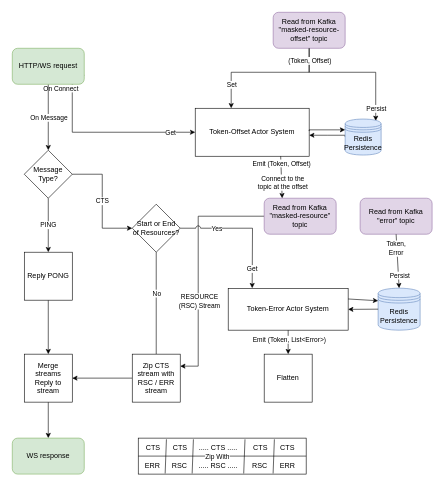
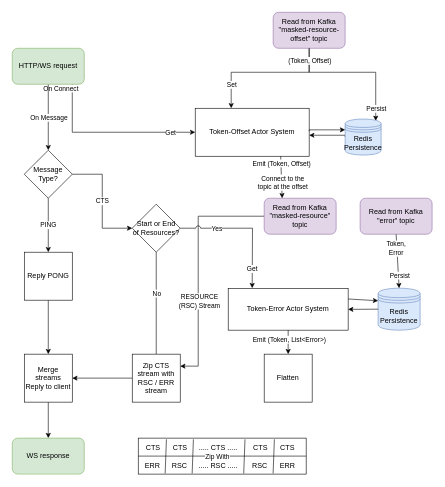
  <mxCell id="0" />
  <mxCell id="1" parent="0" />
  <mxCell id="2" value="" style="group" parent="1" vertex="1" connectable="0"><mxGeometry x="380" y="470" width="200" height="80" as="geometry" /></mxCell>
  <mxCell id="3" value="Token-Error Actor System" style="rounded=0;whiteSpace=wrap;html=1;" parent="2" vertex="1"><mxGeometry y="10.667" width="200" height="69.333" as="geometry" /></mxCell>
  <mxCell id="4" value="Token-Offset Actor System" style="rounded=0;whiteSpace=wrap;html=1;" parent="1" vertex="1"><mxGeometry x="325" y="180" width="190" height="80" as="geometry" /></mxCell>
  <mxCell id="5" style="edgeStyle=orthogonalEdgeStyle;rounded=0;orthogonalLoop=1;jettySize=auto;html=1;exitX=1;exitY=0.75;exitDx=0;exitDy=0;entryX=0;entryY=0.5;entryDx=0;entryDy=0;" parent="1" source="10" target="4" edge="1"><mxGeometry relative="1" as="geometry"><Array as="points"><mxPoint x="120" y="125" /><mxPoint x="120" y="220" /></Array><mxPoint x="300" y="220" as="targetPoint" /></mxGeometry></mxCell>
  <mxCell id="6" value="Get" style="edgeLabel;html=1;align=center;verticalAlign=middle;resizable=0;points=[];" parent="5" vertex="1" connectable="0"><mxGeometry x="0.801" relative="1" as="geometry"><mxPoint x="-10" as="offset" /></mxGeometry></mxCell>
  <mxCell id="7" value="On Connect" style="edgeLabel;html=1;align=center;verticalAlign=middle;resizable=0;points=[];" parent="5" vertex="1" connectable="0"><mxGeometry x="-0.358" y="-2" relative="1" as="geometry"><mxPoint x="-18" y="-62" as="offset" /></mxGeometry></mxCell>
  <mxCell id="8" style="edgeStyle=orthogonalEdgeStyle;rounded=0;jumpStyle=gap;jumpSize=16;orthogonalLoop=1;jettySize=auto;html=1;exitX=0.5;exitY=1;exitDx=0;exitDy=0;entryX=0.5;entryY=0;entryDx=0;entryDy=0;" parent="1" source="10" target="13" edge="1"><mxGeometry relative="1" as="geometry" /></mxCell>
  <mxCell id="9" value="On Message" style="edgeLabel;html=1;align=center;verticalAlign=middle;resizable=0;points=[];" parent="8" vertex="1" connectable="0"><mxGeometry x="-0.095" y="2" relative="1" as="geometry"><mxPoint x="-2" y="5" as="offset" /></mxGeometry></mxCell>
  <mxCell id="10" value="HTTP/WS request" style="rounded=1;whiteSpace=wrap;html=1;fillColor=#d5e8d4;strokeColor=#82b366;" parent="1" vertex="1"><mxGeometry x="20" y="80" width="120" height="60" as="geometry" /></mxCell>
  <mxCell id="11" value="PING" style="edgeStyle=orthogonalEdgeStyle;rounded=0;jumpStyle=gap;jumpSize=16;orthogonalLoop=1;jettySize=auto;html=1;exitX=0.5;exitY=1;exitDx=0;exitDy=0;" parent="1" source="13" target="15" edge="1"><mxGeometry relative="1" as="geometry" /></mxCell>
  <mxCell id="12" value="CTS" style="edgeStyle=orthogonalEdgeStyle;rounded=0;jumpStyle=gap;jumpSize=16;orthogonalLoop=1;jettySize=auto;html=1;exitX=1;exitY=0.5;exitDx=0;exitDy=0;entryX=0;entryY=0.5;entryDx=0;entryDy=0;" parent="1" source="13" target="19" edge="1"><mxGeometry relative="1" as="geometry" /></mxCell>
  <mxCell id="13" value="&lt;div&gt;Message&lt;/div&gt;&lt;div&gt;Type?&lt;br&gt;&lt;/div&gt;" style="rhombus;whiteSpace=wrap;html=1;" parent="1" vertex="1"><mxGeometry x="40" y="250" width="80" height="80" as="geometry" /></mxCell>
  <mxCell id="14" style="edgeStyle=orthogonalEdgeStyle;rounded=0;jumpStyle=arc;jumpSize=8;orthogonalLoop=1;jettySize=auto;html=1;exitX=0.5;exitY=1;exitDx=0;exitDy=0;entryX=0.5;entryY=0;entryDx=0;entryDy=0;" parent="1" source="15" target="25" edge="1"><mxGeometry relative="1" as="geometry"><mxPoint x="280" y="650" as="targetPoint" /></mxGeometry></mxCell>
  <mxCell id="15" value="Reply PONG" style="whiteSpace=wrap;html=1;aspect=fixed;" parent="1" vertex="1"><mxGeometry x="40" y="420" width="80" height="80" as="geometry" /></mxCell>
  <mxCell id="16" style="edgeStyle=orthogonalEdgeStyle;rounded=0;jumpStyle=arc;jumpSize=8;orthogonalLoop=1;jettySize=auto;html=1;exitX=0.5;exitY=1;exitDx=0;exitDy=0;entryX=0.5;entryY=0;entryDx=0;entryDy=0;" parent="1" source="25" target="24" edge="1"><mxGeometry relative="1" as="geometry" /></mxCell>
  <mxCell id="17" style="edgeStyle=orthogonalEdgeStyle;rounded=0;jumpStyle=gap;jumpSize=16;orthogonalLoop=1;jettySize=auto;html=1;exitX=0.5;exitY=1;exitDx=0;exitDy=0;entryX=0.5;entryY=0;entryDx=0;entryDy=0;endArrow=none;" parent="1" source="19" target="34" edge="1"><mxGeometry relative="1" as="geometry" /></mxCell>
  <mxCell id="18" value="No" style="edgeLabel;html=1;align=center;verticalAlign=middle;resizable=0;points=[];" parent="17" vertex="1" connectable="0"><mxGeometry x="-0.141" relative="1" as="geometry"><mxPoint y="-4.17" as="offset" /></mxGeometry></mxCell>
  <mxCell id="19" value="&lt;div&gt;Start or End&lt;/div&gt;&lt;div&gt;of Resources?&lt;br&gt;&lt;/div&gt;" style="rhombus;whiteSpace=wrap;html=1;" parent="1" vertex="1"><mxGeometry x="220" y="340" width="80" height="80" as="geometry" /></mxCell>
  <mxCell id="20" style="edgeStyle=orthogonalEdgeStyle;rounded=0;jumpStyle=gap;jumpSize=6;orthogonalLoop=1;jettySize=auto;html=1;exitX=0;exitY=0.5;exitDx=0;exitDy=0;entryX=1;entryY=0.25;entryDx=0;entryDy=0;" parent="1" source="40" target="34" edge="1"><mxGeometry relative="1" as="geometry"><Array as="points"><mxPoint x="400" y="360" /><mxPoint x="330" y="360" /><mxPoint x="330" y="680" /></Array></mxGeometry></mxCell>
  <mxCell id="21" value="RESOURCE &lt;br&gt;(RSC) Stream" style="edgeLabel;html=1;align=center;verticalAlign=middle;resizable=0;points=[];" parent="20" vertex="1" connectable="0"><mxGeometry x="0.287" y="1" relative="1" as="geometry"><mxPoint as="offset" /></mxGeometry></mxCell>
  <mxCell id="22" value="Get" style="edgeStyle=orthogonalEdgeStyle;rounded=0;jumpStyle=arc;jumpSize=8;orthogonalLoop=1;jettySize=auto;html=1;exitX=1;exitY=0.5;exitDx=0;exitDy=0;" parent="1" source="19" edge="1"><mxGeometry x="0.714" relative="1" as="geometry"><mxPoint as="offset" /><mxPoint x="420" y="480" as="targetPoint" /></mxGeometry></mxCell>
  <mxCell id="23" value="Yes" style="edgeLabel;html=1;align=center;verticalAlign=middle;resizable=0;points=[];" parent="22" vertex="1" connectable="0"><mxGeometry x="-0.404" y="1" relative="1" as="geometry"><mxPoint x="-6" y="1" as="offset" /></mxGeometry></mxCell>
  <mxCell id="24" value="WS response" style="rounded=1;whiteSpace=wrap;html=1;fillColor=#d5e8d4;strokeColor=#82b366;" parent="1" vertex="1"><mxGeometry x="20" y="730" width="120" height="60" as="geometry" /></mxCell>
- <mxCell id="25" value="&lt;div&gt;Merge streams&lt;/div&gt;&lt;div&gt;Reply to stream&lt;br&gt;&lt;/div&gt;" style="rounded=0;whiteSpace=wrap;html=1;" parent="1" vertex="1"><mxGeometry x="40" y="590" width="80" height="80" as="geometry" /></mxCell>
+ <mxCell id="25" value="&lt;div&gt;Merge streams&lt;/div&gt;&lt;div&gt;Reply to client&lt;br&gt;&lt;/div&gt;" style="rounded=0;whiteSpace=wrap;html=1;" parent="1" vertex="1"><mxGeometry x="40" y="590" width="80" height="80" as="geometry" /></mxCell>
  <mxCell id="26" value="&lt;div&gt;&lt;span&gt;Read from Kafka &quot;masked-resource-offset&quot; topic&lt;/span&gt;&lt;br&gt;&lt;/div&gt;" style="rounded=1;whiteSpace=wrap;html=1;fillColor=#e1d5e7;strokeColor=#9673a6;" parent="1" vertex="1"><mxGeometry x="455" y="20" width="120" height="60" as="geometry" /></mxCell>
  <mxCell id="27" style="edgeStyle=orthogonalEdgeStyle;rounded=0;orthogonalLoop=1;jettySize=auto;html=1;exitX=0.5;exitY=1;exitDx=0;exitDy=0;jumpStyle=none;" parent="1" source="26" edge="1"><mxGeometry relative="1" as="geometry"><Array as="points"><mxPoint x="515" y="120" /><mxPoint x="385" y="120" /></Array><mxPoint x="385" y="180" as="targetPoint" /></mxGeometry></mxCell>
  <mxCell id="28" value="Set" style="edgeLabel;html=1;align=center;verticalAlign=middle;resizable=0;points=[];" parent="27" vertex="1" connectable="0"><mxGeometry x="0.367" y="-1" relative="1" as="geometry"><mxPoint x="-13" y="21" as="offset" /></mxGeometry></mxCell>
  <mxCell id="29" style="edgeStyle=orthogonalEdgeStyle;rounded=0;orthogonalLoop=1;jettySize=auto;html=1;exitX=0.5;exitY=1;exitDx=0;exitDy=0;entryX=0.85;entryY=0.05;entryDx=0;entryDy=0;entryPerimeter=0;" parent="1" source="26" target="36" edge="1"><mxGeometry relative="1" as="geometry"><Array as="points"><mxPoint x="515" y="120" /><mxPoint x="626" y="120" /></Array><mxPoint x="615" y="160" as="targetPoint" /></mxGeometry></mxCell>
  <mxCell id="30" value="(Token, Offset)" style="edgeLabel;html=1;align=center;verticalAlign=middle;resizable=0;points=[];" parent="29" vertex="1" connectable="0"><mxGeometry x="-0.83" relative="1" as="geometry"><mxPoint as="offset" /></mxGeometry></mxCell>
  <mxCell id="31" value="Persist" style="edgeLabel;html=1;align=center;verticalAlign=middle;resizable=0;points=[];" parent="29" vertex="1" connectable="0"><mxGeometry x="0.816" relative="1" as="geometry"><mxPoint as="offset" /></mxGeometry></mxCell>
  <mxCell id="32" value="" style="edgeStyle=orthogonalEdgeStyle;rounded=0;jumpStyle=arc;jumpSize=8;orthogonalLoop=1;jettySize=auto;html=1;exitX=0;exitY=0.5;exitDx=0;exitDy=0;entryX=1;entryY=0.5;entryDx=0;entryDy=0;" parent="1" source="34" target="25" edge="1"><mxGeometry x="-0.874" relative="1" as="geometry"><mxPoint as="offset" /></mxGeometry></mxCell>
  <mxCell id="33" value="Flatten" style="whiteSpace=wrap;html=1;aspect=fixed;" parent="1" vertex="1"><mxGeometry x="440" y="590" width="80" height="80" as="geometry" /></mxCell>
  <mxCell id="34" value="&lt;font style=&quot;font-size: 12px&quot;&gt;Zip CTS stream with RSC / ERR stream&lt;/font&gt;" style="whiteSpace=wrap;html=1;aspect=fixed;" parent="1" vertex="1"><mxGeometry x="220" y="590" width="80" height="80" as="geometry" /></mxCell>
  <mxCell id="35" style="edgeStyle=orthogonalEdgeStyle;rounded=0;jumpStyle=none;orthogonalLoop=1;jettySize=auto;html=1;exitX=0;exitY=0.5;exitDx=0;exitDy=0;entryX=0.998;entryY=0.304;entryDx=0;entryDy=0;entryPerimeter=0;" parent="1" edge="1"><mxGeometry x="335" y="208" as="geometry"><mxPoint x="575" y="228" as="sourcePoint" /><mxPoint x="515" y="225" as="targetPoint" /><Array as="points"><mxPoint x="575" y="225" /><mxPoint x="545" y="225" /></Array></mxGeometry></mxCell>
  <mxCell id="36" value="&lt;div&gt;Redis&lt;/div&gt;&lt;div&gt;Persistence&lt;br&gt;&lt;/div&gt;" style="shape=datastore;whiteSpace=wrap;html=1;fillColor=#dae8fc;strokeColor=#6c8ebf;" parent="1" vertex="1"><mxGeometry x="575" y="198" width="60" height="60" as="geometry" /></mxCell>
  <mxCell id="37" style="edgeStyle=orthogonalEdgeStyle;rounded=0;jumpStyle=none;orthogonalLoop=1;jettySize=auto;html=1;exitX=1;exitY=0.25;exitDx=0;exitDy=0;entryX=0;entryY=0.3;entryDx=0;entryDy=0;" parent="1" target="36" edge="1"><mxGeometry x="335" y="208" as="geometry"><Array as="points"><mxPoint x="515" y="216" /></Array><mxPoint x="515" y="218" as="sourcePoint" /></mxGeometry></mxCell>
  <mxCell id="38" value="Redis Persistence" style="shape=datastore;whiteSpace=wrap;html=1;fillColor=#dae8fc;strokeColor=#6c8ebf;" parent="1" vertex="1"><mxGeometry x="630" y="480" width="70" height="70" as="geometry" /></mxCell>
  <mxCell id="39" value="&lt;div&gt;&lt;span&gt;Read from Kafka &quot;error&quot; topic&lt;/span&gt;&lt;br&gt;&lt;/div&gt;" style="rounded=1;whiteSpace=wrap;html=1;fillColor=#e1d5e7;strokeColor=#9673a6;" parent="1" vertex="1"><mxGeometry x="600" y="330" width="120" height="60" as="geometry" /></mxCell>
  <mxCell id="40" value="&lt;div&gt;Read from Kafka&lt;/div&gt;&lt;div&gt;&quot;masked-resource&quot; topic&lt;br&gt;&lt;/div&gt;" style="rounded=1;whiteSpace=wrap;html=1;fillColor=#e1d5e7;strokeColor=#9673a6;" parent="1" vertex="1"><mxGeometry x="440" y="330" width="120" height="60" as="geometry" /></mxCell>
  <mxCell id="41" value="" style="endArrow=classic;html=1;exitX=0.75;exitY=1;exitDx=0;exitDy=0;entryX=0.25;entryY=0;entryDx=0;entryDy=0;" parent="1" source="4" target="40" edge="1"><mxGeometry width="50" height="50" relative="1" as="geometry"><mxPoint x="400" y="450" as="sourcePoint" /><mxPoint x="450" y="400" as="targetPoint" /></mxGeometry></mxCell>
  <mxCell id="42" value="Emit (Token, Offset)" style="edgeLabel;html=1;align=center;verticalAlign=middle;resizable=0;points=[];" parent="41" vertex="1" connectable="0"><mxGeometry x="-0.171" relative="1" as="geometry"><mxPoint y="-17" as="offset" /></mxGeometry></mxCell>
  <mxCell id="43" value="Connect to the &lt;br&gt;topic at the offset" style="edgeLabel;html=1;align=center;verticalAlign=middle;resizable=0;points=[];" parent="41" vertex="1" connectable="0"><mxGeometry x="0.088" y="2" relative="1" as="geometry"><mxPoint y="6" as="offset" /></mxGeometry></mxCell>
  <mxCell id="44" value="" style="endArrow=classic;html=1;exitX=0.5;exitY=1;exitDx=0;exitDy=0;entryX=0.5;entryY=0;entryDx=0;entryDy=0;" parent="1" source="39" target="38" edge="1"><mxGeometry width="50" height="50" relative="1" as="geometry"><mxPoint x="400" y="360" as="sourcePoint" /><mxPoint x="450" y="310" as="targetPoint" /></mxGeometry></mxCell>
  <mxCell id="45" value="Token,&lt;br&gt;Error" style="edgeLabel;html=1;align=center;verticalAlign=middle;resizable=0;points=[];" parent="44" vertex="1" connectable="0"><mxGeometry x="-0.5" y="-2" relative="1" as="geometry"><mxPoint as="offset" /></mxGeometry></mxCell>
  <mxCell id="46" value="Persist" style="edgeLabel;html=1;align=center;verticalAlign=middle;resizable=0;points=[];" parent="44" vertex="1" connectable="0"><mxGeometry x="0.54" y="2" relative="1" as="geometry"><mxPoint as="offset" /></mxGeometry></mxCell>
  <mxCell id="47" value="" style="endArrow=classic;html=1;exitX=0;exitY=0.5;exitDx=0;exitDy=0;entryX=1;entryY=0.5;entryDx=0;entryDy=0;" parent="1" source="38" target="3" edge="1"><mxGeometry width="50" height="50" relative="1" as="geometry"><mxPoint x="400" y="360" as="sourcePoint" /><mxPoint x="450" y="310" as="targetPoint" /></mxGeometry></mxCell>
  <mxCell id="48" value="" style="endArrow=classic;html=1;exitX=1;exitY=0.25;exitDx=0;exitDy=0;entryX=0;entryY=0.3;entryDx=0;entryDy=0;" parent="1" source="3" target="38" edge="1"><mxGeometry width="50" height="50" relative="1" as="geometry"><mxPoint x="400" y="360" as="sourcePoint" /><mxPoint x="450" y="310" as="targetPoint" /></mxGeometry></mxCell>
  <mxCell id="49" value="" style="endArrow=classic;html=1;exitX=0.5;exitY=1;exitDx=0;exitDy=0;entryX=0.5;entryY=0;entryDx=0;entryDy=0;" parent="1" source="3" target="33" edge="1"><mxGeometry width="50" height="50" relative="1" as="geometry"><mxPoint x="400" y="550" as="sourcePoint" /><mxPoint x="450" y="500" as="targetPoint" /></mxGeometry></mxCell>
  <mxCell id="50" value="Emit (Token, List&amp;lt;Error&amp;gt;)" style="edgeLabel;html=1;align=center;verticalAlign=middle;resizable=0;points=[];" parent="49" vertex="1" connectable="0"><mxGeometry x="-0.25" y="1" relative="1" as="geometry"><mxPoint as="offset" /></mxGeometry></mxCell>
  <mxCell id="51" value="" style="group" parent="1" vertex="1" connectable="0"><mxGeometry x="230" y="730" width="280" height="60" as="geometry" /></mxCell>
  <mxCell id="52" value="" style="rounded=0;whiteSpace=wrap;html=1;" parent="51" vertex="1"><mxGeometry width="280" height="60" as="geometry" /></mxCell>
  <mxCell id="53" value="" style="endArrow=none;html=1;entryX=1;entryY=0.5;entryDx=0;entryDy=0;exitX=0;exitY=0.5;exitDx=0;exitDy=0;" parent="51" source="52" target="52" edge="1"><mxGeometry width="50" height="50" relative="1" as="geometry"><mxPoint x="170" y="-90" as="sourcePoint" /><mxPoint x="220" y="-140" as="targetPoint" /></mxGeometry></mxCell>
  <mxCell id="54" value="Zip With" style="edgeLabel;html=1;align=center;verticalAlign=middle;resizable=0;points=[];" parent="53" vertex="1" connectable="0"><mxGeometry x="-0.064" relative="1" as="geometry"><mxPoint as="offset" /></mxGeometry></mxCell>
  <mxCell id="55" value="CTS" style="text;html=1;strokeColor=none;fillColor=none;align=center;verticalAlign=middle;whiteSpace=wrap;rounded=0;" parent="51" vertex="1"><mxGeometry x="5" y="6" width="40" height="20" as="geometry" /></mxCell>
  <mxCell id="56" value="CTS" style="text;html=1;strokeColor=none;fillColor=none;align=center;verticalAlign=middle;whiteSpace=wrap;rounded=0;" parent="51" vertex="1"><mxGeometry x="50" y="6" width="40" height="20" as="geometry" /></mxCell>
  <mxCell id="57" value="..... CTS ....." style="text;html=1;strokeColor=none;fillColor=none;align=center;verticalAlign=middle;whiteSpace=wrap;rounded=0;" parent="51" vertex="1"><mxGeometry x="98" y="6" width="71" height="20" as="geometry" /></mxCell>
  <mxCell id="58" value="CTS" style="text;html=1;strokeColor=none;fillColor=none;align=center;verticalAlign=middle;whiteSpace=wrap;rounded=0;" parent="51" vertex="1"><mxGeometry x="184" y="6" width="40" height="20" as="geometry" /></mxCell>
  <mxCell id="59" value="CTS" style="text;html=1;strokeColor=none;fillColor=none;align=center;verticalAlign=middle;whiteSpace=wrap;rounded=0;" parent="51" vertex="1"><mxGeometry x="229" y="6" width="40" height="20" as="geometry" /></mxCell>
  <mxCell id="60" value="" style="endArrow=none;html=1;exitX=0.171;exitY=1.05;exitDx=0;exitDy=0;exitPerimeter=0;entryX=0;entryY=0;entryDx=0;entryDy=0;" parent="51" edge="1"><mxGeometry width="50" height="50" relative="1" as="geometry"><mxPoint x="44.88" y="59" as="sourcePoint" /><mxPoint x="47" y="2" as="targetPoint" /></mxGeometry></mxCell>
  <mxCell id="61" value="" style="endArrow=none;html=1;exitX=0.171;exitY=1.05;exitDx=0;exitDy=0;exitPerimeter=0;entryX=0;entryY=0;entryDx=0;entryDy=0;" parent="51" edge="1"><mxGeometry width="50" height="50" relative="1" as="geometry"><mxPoint x="89.88" y="59" as="sourcePoint" /><mxPoint x="92" y="2" as="targetPoint" /></mxGeometry></mxCell>
  <mxCell id="62" value="" style="endArrow=none;html=1;exitX=0.171;exitY=1.05;exitDx=0;exitDy=0;exitPerimeter=0;entryX=0;entryY=0;entryDx=0;entryDy=0;" parent="51" edge="1"><mxGeometry width="50" height="50" relative="1" as="geometry"><mxPoint x="175.88" y="59" as="sourcePoint" /><mxPoint x="178" y="2" as="targetPoint" /></mxGeometry></mxCell>
  <mxCell id="63" value="" style="endArrow=none;html=1;exitX=0.171;exitY=1.05;exitDx=0;exitDy=0;exitPerimeter=0;entryX=0;entryY=0;entryDx=0;entryDy=0;" parent="51" edge="1"><mxGeometry width="50" height="50" relative="1" as="geometry"><mxPoint x="224.88" y="59" as="sourcePoint" /><mxPoint x="227" y="2" as="targetPoint" /></mxGeometry></mxCell>
  <mxCell id="64" value="ERR" style="text;html=1;strokeColor=none;fillColor=none;align=center;verticalAlign=middle;whiteSpace=wrap;rounded=0;" parent="51" vertex="1"><mxGeometry x="4" y="36" width="40" height="20" as="geometry" /></mxCell>
  <mxCell id="65" value="ERR" style="text;html=1;strokeColor=none;fillColor=none;align=center;verticalAlign=middle;whiteSpace=wrap;rounded=0;" parent="51" vertex="1"><mxGeometry x="229" y="36" width="40" height="20" as="geometry" /></mxCell>
  <mxCell id="66" value="RSC&lt;span style=&quot;color: rgba(0 , 0 , 0 , 0) ; font-family: monospace ; font-size: 0px&quot;&gt;%3CmxGraphModel%3E%3Croot%3E%3CmxCell%20id%3D%220%22%2F%3E%3CmxCell%20id%3D%221%22%20parent%3D%220%22%2F%3E%3CmxCell%20id%3D%222%22%20value%3D%22ERR%22%20style%3D%22text%3Bhtml%3D1%3BstrokeColor%3Dnone%3BfillColor%3Dnone%3Balign%3Dcenter%3BverticalAlign%3Dmiddle%3BwhiteSpace%3Dwrap%3Brounded%3D0%3B%22%20vertex%3D%221%22%20parent%3D%221%22%3E%3CmxGeometry%20x%3D%22374%22%20y%3D%22866%22%20width%3D%2240%22%20height%3D%2220%22%20as%3D%22geometry%22%2F%3E%3C%2FmxCell%3E%3C%2Froot%3E%3C%2FmxGraphModel%3E&lt;/span&gt;&lt;span style=&quot;color: rgba(0 , 0 , 0 , 0) ; font-family: monospace ; font-size: 0px&quot;&gt;%3CmxGraphModel%3E%3Croot%3E%3CmxCell%20id%3D%220%22%2F%3E%3CmxCell%20id%3D%221%22%20parent%3D%220%22%2F%3E%3CmxCell%20id%3D%222%22%20value%3D%22ERR%22%20style%3D%22text%3Bhtml%3D1%3BstrokeColor%3Dnone%3BfillColor%3Dnone%3Balign%3Dcenter%3BverticalAlign%3Dmiddle%3BwhiteSpace%3Dwrap%3Brounded%3D0%3B%22%20vertex%3D%221%22%20parent%3D%221%22%3E%3CmxGeometry%20x%3D%22374%22%20y%3D%22866%22%20width%3D%2240%22%20height%3D%2220%22%20as%3D%22geometry%22%2F%3E%3C%2FmxCell%3E%3C%2Froot%3E%3C%2FmxGraphModel%3E&lt;/span&gt;" style="text;html=1;strokeColor=none;fillColor=none;align=center;verticalAlign=middle;whiteSpace=wrap;rounded=0;" parent="51" vertex="1"><mxGeometry x="49" y="36" width="40" height="20" as="geometry" /></mxCell>
  <mxCell id="67" value="RSC&lt;span style=&quot;color: rgba(0 , 0 , 0 , 0) ; font-family: monospace ; font-size: 0px&quot;&gt;%3CmxGraphModel%3E%3Croot%3E%3CmxCell%20id%3D%220%22%2F%3E%3CmxCell%20id%3D%221%22%20parent%3D%220%22%2F%3E%3CmxCell%20id%3D%222%22%20value%3D%22ERR%22%20style%3D%22text%3Bhtml%3D1%3BstrokeColor%3Dnone%3BfillColor%3Dnone%3Balign%3Dcenter%3BverticalAlign%3Dmiddle%3BwhiteSpace%3Dwrap%3Brounded%3D0%3B%22%20vertex%3D%221%22%20parent%3D%221%22%3E%3CmxGeometry%20x%3D%22374%22%20y%3D%22866%22%20width%3D%2240%22%20height%3D%2220%22%20as%3D%22geometry%22%2F%3E%3C%2FmxCell%3E%3C%2Froot%3E%3C%2FmxGraphModel%3E&lt;/span&gt;&lt;span style=&quot;color: rgba(0 , 0 , 0 , 0) ; font-family: monospace ; font-size: 0px&quot;&gt;%3CmxGraphModel%3E%3Croot%3E%3CmxCell%20id%3D%220%22%2F%3E%3CmxCell%20id%3D%221%22%20parent%3D%220%22%2F%3E%3CmxCell%20id%3D%222%22%20value%3D%22ERR%22%20style%3D%22text%3Bhtml%3D1%3BstrokeColor%3Dnone%3BfillColor%3Dnone%3Balign%3Dcenter%3BverticalAlign%3Dmiddle%3BwhiteSpace%3Dwrap%3Brounded%3D0%3B%22%20vertex%3D%221%22%20parent%3D%221%22%3E%3CmxGeometry%20x%3D%22374%22%20y%3D%22866%22%20width%3D%2240%22%20height%3D%2220%22%20as%3D%22geometry%22%2F%3E%3C%2FmxCell%3E%3C%2Froot%3E%3C%2FmxGraphModel%3E&lt;/span&gt;" style="text;html=1;strokeColor=none;fillColor=none;align=center;verticalAlign=middle;whiteSpace=wrap;rounded=0;" parent="51" vertex="1"><mxGeometry x="183" y="36" width="40" height="20" as="geometry" /></mxCell>
  <mxCell id="68" value="..... RSC ....." style="text;html=1;strokeColor=none;fillColor=none;align=center;verticalAlign=middle;whiteSpace=wrap;rounded=0;" parent="51" vertex="1"><mxGeometry x="98" y="36" width="71" height="20" as="geometry" /></mxCell>
